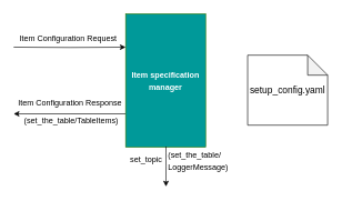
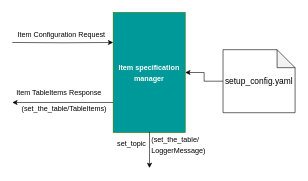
  <mxCell id="0" />
  <mxCell id="1" parent="0" />
  <mxCell id="2" style="edgeStyle=orthogonalEdgeStyle;rounded=0;orthogonalLoop=1;jettySize=auto;html=1;exitX=1;exitY=0.25;exitDx=0;exitDy=0;entryX=0;entryY=0.25;entryDx=0;entryDy=0;strokeColor=#000000;fontSize=14;" edge="1" parent="1" target="4"><mxGeometry relative="1" as="geometry"><mxPoint x="20" y="70" as="sourcePoint" /></mxGeometry></mxCell>
  <mxCell id="3" style="edgeStyle=orthogonalEdgeStyle;rounded=0;orthogonalLoop=1;jettySize=auto;html=1;exitX=0;exitY=0.75;exitDx=0;exitDy=0;entryX=1;entryY=0.75;entryDx=0;entryDy=0;strokeColor=#000000;fontSize=14;" edge="1" parent="1" source="4"><mxGeometry relative="1" as="geometry"><mxPoint x="20" y="170" as="targetPoint" /></mxGeometry></mxCell>
  <mxCell id="4" value="&lt;b&gt;&lt;font style=&quot;font-size: 12px&quot;&gt;Item specification manager&lt;/font&gt;&lt;/b&gt;" style="rounded=0;whiteSpace=wrap;html=1;strokeColor=#2D7600;fillColor=#009999;fontSize=14;fontColor=#ffffff;" vertex="1" parent="1"><mxGeometry x="188" y="20" width="120" height="200" as="geometry" /></mxCell>
- <mxCell id="5" value="&lt;div style=&quot;font-size: 12px&quot;&gt;Item Configuration Response&lt;/div&gt;" style="text;html=1;resizable=0;points=[];autosize=1;align=left;verticalAlign=top;spacingTop=-4;fontSize=14;" vertex="1" parent="1"><mxGeometry x="25" y="144" width="170" height="20" as="geometry" /></mxCell>
+ <mxCell id="5" value="&lt;div style=&quot;font-size: 12px&quot;&gt;Item TableItems Response&lt;/div&gt;" style="text;html=1;resizable=0;points=[];autosize=1;align=left;verticalAlign=top;spacingTop=-4;fontSize=14;" vertex="1" parent="1"><mxGeometry x="25" y="144" width="170" height="20" as="geometry" /></mxCell>
  <mxCell id="6" value="&lt;div&gt;&lt;font style=&quot;font-size: 12px&quot;&gt;(set_the_table/&lt;/font&gt;&lt;/div&gt;&lt;div&gt;&lt;font style=&quot;font-size: 12px&quot;&gt;LoggerMessage)&lt;/font&gt;&lt;/div&gt;" style="text;html=1;resizable=0;points=[];autosize=1;align=left;verticalAlign=top;spacingTop=-4;fontSize=14;" vertex="1" parent="1"><mxGeometry x="250" y="221" width="110" height="40" as="geometry" /></mxCell>
  <mxCell id="7" value="&lt;font style=&quot;font-size: 12px&quot;&gt;set_topic&lt;/font&gt;" style="text;html=1;resizable=0;points=[];autosize=1;align=left;verticalAlign=top;spacingTop=-4;fontSize=14;" vertex="1" parent="1"><mxGeometry x="193" y="227" width="70" height="20" as="geometry" /></mxCell>
  <mxCell id="8" value="" style="endArrow=classic;html=1;entryX=0.5;entryY=0;entryDx=0;entryDy=0;strokeColor=#000000;" edge="1" parent="1"><mxGeometry width="50" height="50" relative="1" as="geometry"><mxPoint x="248.5" y="219" as="sourcePoint" /><mxPoint x="248.5" y="279" as="targetPoint" /><Array as="points"><mxPoint x="248.5" y="239" /></Array></mxGeometry></mxCell>
  <mxCell id="9" value="(set_the_table/TableItems)" style="text;html=1;resizable=0;points=[];autosize=1;align=left;verticalAlign=top;spacingTop=-4;" vertex="1" parent="1"><mxGeometry x="34" y="170" width="160" height="20" as="geometry" /></mxCell>
+ <mxCell id="10" value="" style="edgeStyle=orthogonalEdgeStyle;rounded=0;orthogonalLoop=1;jettySize=auto;html=1;strokeColor=#000000;fontSize=14;" edge="1" parent="1" source="11" target="4"><mxGeometry relative="1" as="geometry" /></mxCell>
  <mxCell id="11" value="setup_config.yaml" style="shape=note;whiteSpace=wrap;html=1;backgroundOutline=1;darkOpacity=0.05;strokeColor=#000000;fillColor=#FFFFFF;fontSize=14;" vertex="1" parent="1"><mxGeometry x="371" y="82" width="120" height="105" as="geometry" /></mxCell>
  <mxCell id="12" value="&lt;font style=&quot;font-size: 12px&quot;&gt;Item Configuration Request&lt;/font&gt;" style="text;html=1;resizable=0;points=[];autosize=1;align=left;verticalAlign=top;spacingTop=-4;fontSize=14;" vertex="1" parent="1"><mxGeometry x="27" y="46" width="160" height="20" as="geometry" /></mxCell>
